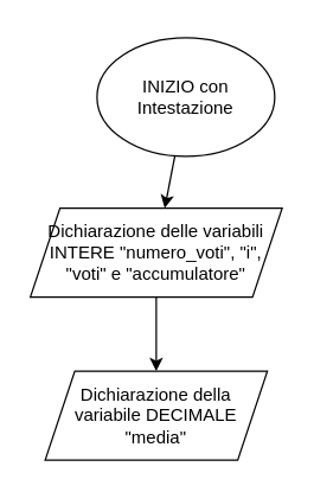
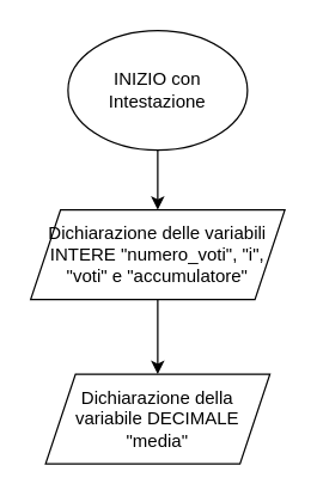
  <mxCell id="0" />
  <mxCell id="1" parent="0" />
  <mxCell id="2" value="" style="edgeStyle=none;html=1;" edge="1" parent="1" source="3" target="5"><mxGeometry relative="1" as="geometry" /></mxCell>
- <mxCell id="3" value="INIZIO con Intestazione" style="ellipse;whiteSpace=wrap;html=1;" vertex="1" parent="1"><mxGeometry x="65" y="25" width="120" height="80" as="geometry" /></mxCell>
+ <mxCell id="3" value="INIZIO con Intestazione" style="ellipse;whiteSpace=wrap;html=1;" vertex="1" parent="1"><mxGeometry x="45" y="20" width="120" height="80" as="geometry" /></mxCell>
  <mxCell id="4" style="edgeStyle=none;html=1;exitX=0.5;exitY=1;exitDx=0;exitDy=0;" edge="1" parent="1" source="5"><mxGeometry relative="1" as="geometry"><mxPoint x="105" y="250" as="targetPoint" /></mxGeometry></mxCell>
  <mxCell id="5" value="Dichiarazione delle variabili INTERE &quot;numero_voti&quot;, &quot;i&quot;, &quot;voti&quot; e &quot;accumulatore&quot;" style="shape=parallelogram;perimeter=parallelogramPerimeter;whiteSpace=wrap;html=1;fixedSize=1;" vertex="1" parent="1"><mxGeometry x="20" y="140" width="170" height="60" as="geometry" /></mxCell>
  <mxCell id="6" value="Dichiarazione della variabile DECIMALE &quot;media&quot;" style="shape=parallelogram;perimeter=parallelogramPerimeter;whiteSpace=wrap;html=1;fixedSize=1;" vertex="1" parent="1"><mxGeometry x="30" y="250" width="150" height="60" as="geometry" /></mxCell>
